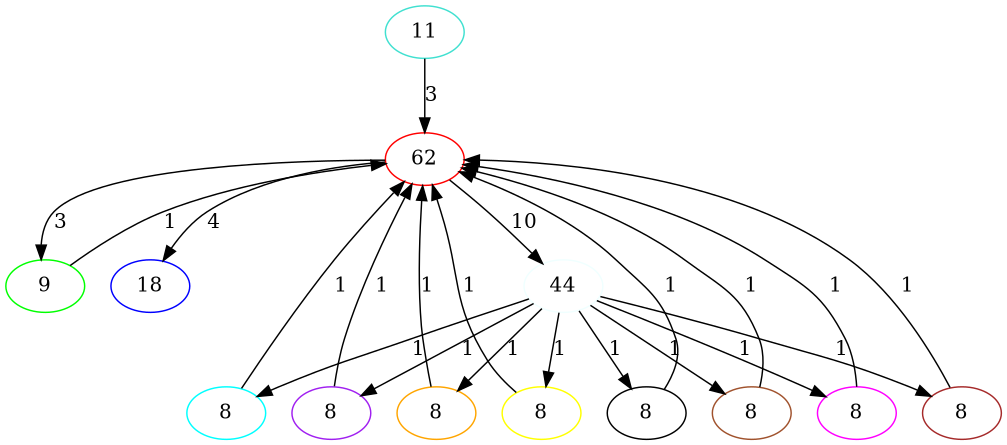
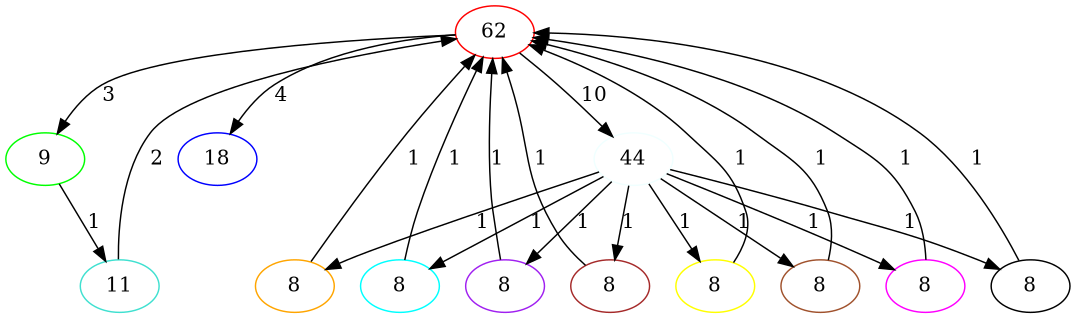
  strict digraph {
    n1 [color=red label=62]
    n2 [color=green label=9]
    n3 [color=blue label=18]
    n4 [color=azure label=44]
    n5 [color=turquoise label=11]
    n6 [color=yellow label=8]
    n7 [color=cyan label=8]
    n8 [color=purple label=8]
    n9 [color=orange label=8]
    n10 [color=brown label=8]
    n11 [color=magenta label=8]
    n12 [color=black label=8]
    n13 [color=sienna label=8]
    n1 -> n2 [label=3]
    n1 -> n3 [label=4]
    n1 -> n4 [label=10]
-   n2 -> n1 [label=1]
+   n2 -> n5 [label=1]
    n4 -> n6 [label=1]
    n4 -> n7 [label=1]
    n4 -> n8 [label=1]
    n4 -> n9 [label=1]
    n4 -> n10 [label=1]
    n4 -> n11 [label=1]
    n4 -> n12 [label=1]
    n4 -> n13 [label=1]
-   n5 -> n1 [label=3]
+   n5 -> n1 [label=2]
    n6 -> n1 [label=1]
    n7 -> n1 [label=1]
    n8 -> n1 [label=1]
    n9 -> n1 [label=1]
    n10 -> n1 [label=1]
    n11 -> n1 [label=1]
    n12 -> n1 [label=1]
    n13 -> n1 [label=1]
  }
